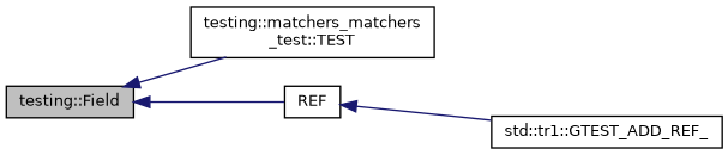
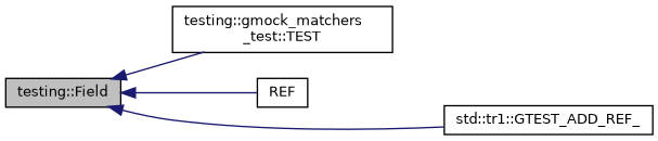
  digraph {
    rankdir=LR
    node [color=black fillcolor=white fontname=Helvetica fontsize=10 shape=record style=filled]
    edge [color=midnightblue dir=back fontname=Helvetica fontsize=10 labelfontname=Helvetica labelfontsize=10 style=solid]
    n1 [fillcolor=grey75 fontcolor=black height=0.2 label="testing::Field" width=0.4]
-   n2 [height=0.2 label="testing::matchers_matchers\l_test::TEST" width=0.4]
+   n2 [height=0.2 label="testing::gmock_matchers\l_test::TEST" width=0.4]
    n3 [height=0.2 label=REF width=0.4]
    n4 [height=0.2 label="std::tr1::GTEST_ADD_REF_" width=0.4]
    n1 -> n2
    n1 -> n3
-   n3 -> n4
+   n1 -> n4
  }
